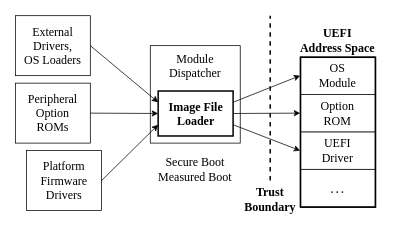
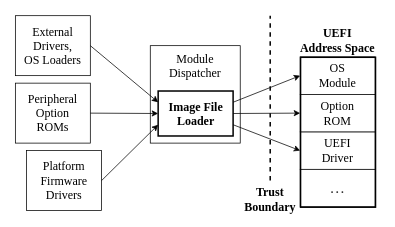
  <mxCell id="0" />
  <mxCell id="1" parent="0" />
  <mxCell id="2" value="&lt;font color=&quot;#000000&quot; style=&quot;font-size: 16px;&quot; face=&quot;LMRoman10-Regular&quot;&gt;External&lt;br&gt;Drivers,&lt;br&gt;OS Loaders&lt;/font&gt;" style="rounded=0;whiteSpace=wrap;html=1;fillColor=default;fontColor=#FFFFFF;" parent="1" vertex="1"><mxGeometry x="20" y="20" width="100" height="80" as="geometry" /></mxCell>
  <mxCell id="3" value="&lt;font size=&quot;3&quot; face=&quot;LMRoman10-Regular&quot;&gt;Platform&lt;br&gt;Firmware&lt;br&gt;Drivers&lt;/font&gt;" style="rounded=0;whiteSpace=wrap;html=1;" parent="1" vertex="1"><mxGeometry x="35" y="200" width="100" height="80" as="geometry" /></mxCell>
  <mxCell id="4" value="&lt;font size=&quot;3&quot; face=&quot;LMRoman10-Regular&quot; color=&quot;#000000&quot;&gt;&lt;span style=&quot;caret-color: rgb(0, 0, 0);&quot;&gt;Module&lt;br&gt;Dispatcher&lt;br&gt;&lt;br&gt;&lt;br&gt;&lt;br&gt;&lt;br&gt;&lt;/span&gt;&lt;/font&gt;" style="rounded=0;whiteSpace=wrap;html=1;fillColor=#FFFFFF;fontColor=#FFFFFF;" parent="1" vertex="1"><mxGeometry x="200" y="60" width="120" height="130" as="geometry" /></mxCell>
  <mxCell id="5" style="edgeStyle=none;rounded=0;orthogonalLoop=1;jettySize=auto;html=1;exitX=1;exitY=0.25;exitDx=0;exitDy=0;fontFamily=LMRoman10-Regular;fontSize=16;fontColor=#000000;entryX=0;entryY=0.5;entryDx=0;entryDy=0;" parent="1" source="8" target="13" edge="1"><mxGeometry relative="1" as="geometry"><mxPoint x="340" y="10" as="targetPoint" /></mxGeometry></mxCell>
  <mxCell id="6" style="edgeStyle=none;rounded=0;orthogonalLoop=1;jettySize=auto;html=1;exitX=1;exitY=0.5;exitDx=0;exitDy=0;entryX=0;entryY=0.5;entryDx=0;entryDy=0;fontFamily=LMRoman10-Regular;fontSize=16;fontColor=#000000;" parent="1" source="8" target="15" edge="1"><mxGeometry relative="1" as="geometry" /></mxCell>
  <mxCell id="7" style="edgeStyle=none;rounded=0;orthogonalLoop=1;jettySize=auto;html=1;exitX=1;exitY=0.75;exitDx=0;exitDy=0;entryX=0;entryY=0.5;entryDx=0;entryDy=0;fontFamily=LMRoman10-Regular;fontSize=16;fontColor=#000000;" parent="1" source="8" target="14" edge="1"><mxGeometry relative="1" as="geometry" /></mxCell>
  <mxCell id="8" value="&lt;font face=&quot;LMRoman10-Regular&quot; color=&quot;#000000&quot;&gt;&lt;b&gt;Image File&lt;br&gt;Loader&lt;/b&gt;&lt;/font&gt;" style="rounded=0;whiteSpace=wrap;html=1;strokeColor=#000000;fontSize=16;fontColor=#E6E6E6;fillColor=#FFFFFF;strokeWidth=2;" parent="1" vertex="1"><mxGeometry x="210.5" y="120.5" width="100" height="60" as="geometry" /></mxCell>
  <mxCell id="9" value="&lt;font size=&quot;3&quot; face=&quot;LMRoman10-Regular&quot;&gt;Peripheral&lt;br&gt;Option&lt;br&gt;ROMs&lt;/font&gt;" style="rounded=0;whiteSpace=wrap;html=1;strokeColor=#000000;fillColor=#FFFFFF;" parent="1" vertex="1"><mxGeometry x="20" y="110" width="100" height="80" as="geometry" /></mxCell>
  <mxCell id="10" style="rounded=0;orthogonalLoop=1;jettySize=auto;html=1;exitX=1;exitY=0.5;exitDx=0;exitDy=0;entryX=0;entryY=0.5;entryDx=0;entryDy=0;fontSize=16;fontColor=#000000;" parent="1" source="9" target="8" edge="1"><mxGeometry relative="1" as="geometry" /></mxCell>
  <mxCell id="11" style="rounded=0;orthogonalLoop=1;jettySize=auto;html=1;exitX=1;exitY=0.5;exitDx=0;exitDy=0;entryX=0;entryY=0.75;entryDx=0;entryDy=0;fontSize=16;fontColor=#000000;" parent="1" source="3" target="8" edge="1"><mxGeometry relative="1" as="geometry" /></mxCell>
  <mxCell id="12" style="rounded=0;orthogonalLoop=1;jettySize=auto;html=1;exitX=1;exitY=0.5;exitDx=0;exitDy=0;entryX=0;entryY=0.25;entryDx=0;entryDy=0;fontSize=16;fontColor=#000000;" parent="1" source="2" target="8" edge="1"><mxGeometry relative="1" as="geometry" /></mxCell>
  <mxCell id="13" value="&lt;font face=&quot;LMRoman10-Regular&quot; style=&quot;font-size: 16px;&quot; color=&quot;#000000&quot;&gt;OS&lt;br&gt;Module&lt;/font&gt;" style="rounded=0;whiteSpace=wrap;html=1;" parent="1" vertex="1"><mxGeometry x="400" y="75" width="100" height="50" as="geometry" /></mxCell>
  <mxCell id="14" value="&lt;font size=&quot;3&quot; face=&quot;LMRoman10-Regular&quot;&gt;UEFI&lt;br&gt;Driver&lt;/font&gt;" style="rounded=0;whiteSpace=wrap;html=1;" parent="1" vertex="1"><mxGeometry x="400" y="175" width="100" height="50" as="geometry" /></mxCell>
  <mxCell id="15" value="&lt;font face=&quot;LMRoman10-Regular&quot;&gt;&lt;font style=&quot;font-size: 16px;&quot;&gt;Option&lt;br&gt;ROM&lt;/font&gt;&lt;/font&gt;" style="rounded=0;whiteSpace=wrap;html=1;" parent="1" vertex="1"><mxGeometry x="400" y="125" width="100" height="50" as="geometry" /></mxCell>
  <mxCell id="16" value="&lt;span style=&quot;caret-color: rgb(34, 34, 34); color: rgb(34, 34, 34); font-family: LMRoman10-Regular; font-size: 20.57px; text-align: left;&quot;&gt;…&lt;/span&gt;" style="rounded=0;whiteSpace=wrap;html=1;" parent="1" vertex="1"><mxGeometry x="400" y="225" width="100" height="50" as="geometry" /></mxCell>
  <mxCell id="17" value="" style="rounded=0;whiteSpace=wrap;html=1;strokeColor=#000000;fontFamily=LMRoman10-Regular;fontSize=16;fontColor=#000000;fillColor=none;strokeWidth=2;" parent="1" vertex="1"><mxGeometry x="400.5" y="75.5" width="100" height="200" as="geometry" /></mxCell>
  <mxCell id="18" value="&lt;b&gt;UEFI&lt;br&gt;Address Space&lt;br&gt;&lt;/b&gt;" style="text;html=1;strokeColor=none;fillColor=none;align=center;verticalAlign=middle;whiteSpace=wrap;rounded=0;fontFamily=LMRoman10-Regular;fontSize=16;fontColor=#000000;" parent="1" vertex="1"><mxGeometry x="395" y="30" width="110" height="45" as="geometry" /></mxCell>
- <mxCell id="19" value="Secure Boot&lt;br&gt;Measured Boot" style="text;html=1;strokeColor=none;fillColor=none;align=center;verticalAlign=middle;whiteSpace=wrap;rounded=0;strokeWidth=2;fontFamily=LMRoman10-Regular;fontSize=16;fontColor=#000000;" parent="1" vertex="1"><mxGeometry x="200" y="210" width="120" height="30" as="geometry" /></mxCell>
  <mxCell id="20" value="" style="endArrow=none;dashed=1;html=1;rounded=0;strokeWidth=2;fontFamily=LMRoman10-Regular;fontSize=16;fontColor=#000000;" parent="1" edge="1"><mxGeometry x="1" y="83" width="50" height="50" relative="1" as="geometry"><mxPoint x="360" y="240" as="sourcePoint" /><mxPoint x="360" y="20" as="targetPoint" /><mxPoint x="33" y="-34" as="offset" /></mxGeometry></mxCell>
  <mxCell id="21" value="&lt;b&gt;Trust&lt;br&gt;Boundary&lt;/b&gt;" style="text;html=1;strokeColor=none;fillColor=none;align=center;verticalAlign=middle;whiteSpace=wrap;rounded=0;strokeWidth=2;fontFamily=LMRoman10-Regular;fontSize=16;fontColor=#000000;" parent="1" vertex="1"><mxGeometry x="330" y="250" width="60" height="30" as="geometry" /></mxCell>
